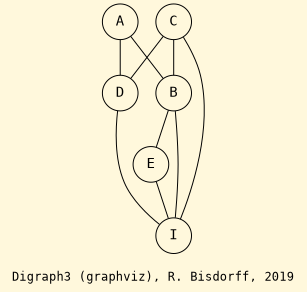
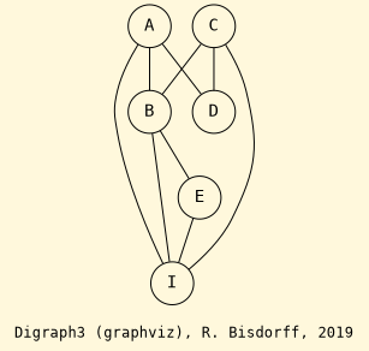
  strict graph {
    bgcolor=cornsilk
    fontname="DejaVu Sans Mono"
    fontsize=12
    label="\nDigraph3 (graphviz), R. Bisdorff, 2019"
    node [fontname="DejaVu Sans Mono" shape=circle]
    edge [arrowhead=none arrowtail=none color=black dir=both fontname="DejaVu Sans Mono" style="setlinewidth(1)"]
    n1 [label=A]
    n2 [label=B]
    n3 [label=D]
    n4 [label=E]
    n5 [label=I]
    n6 [label=C]
    n1 -- n2
    n1 -- n3
    n2 -- n4
    n2 -- n5
-   n3 -- n5
+   n1 -- n5
    n4 -- n5
    n6 -- n2
    n6 -- n3
    n6 -- n5
  }
